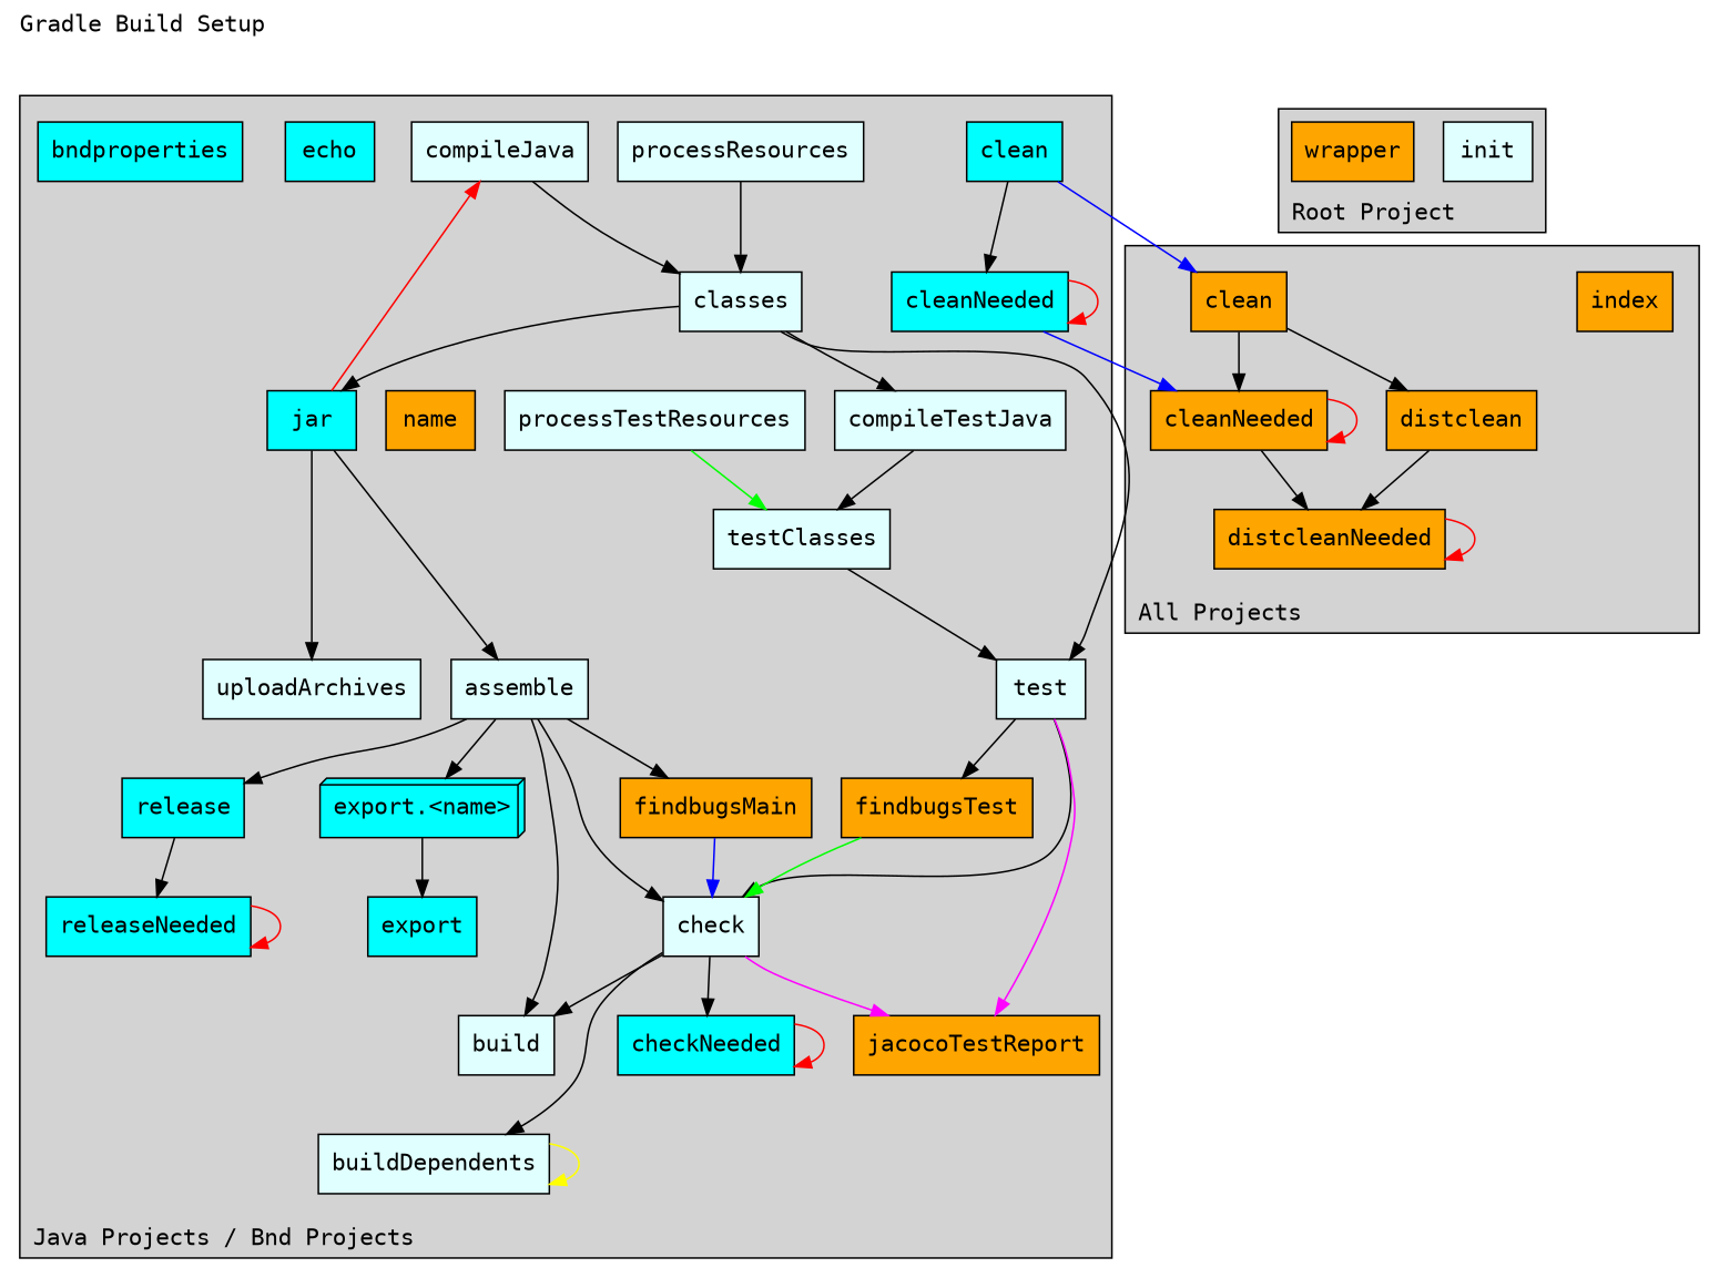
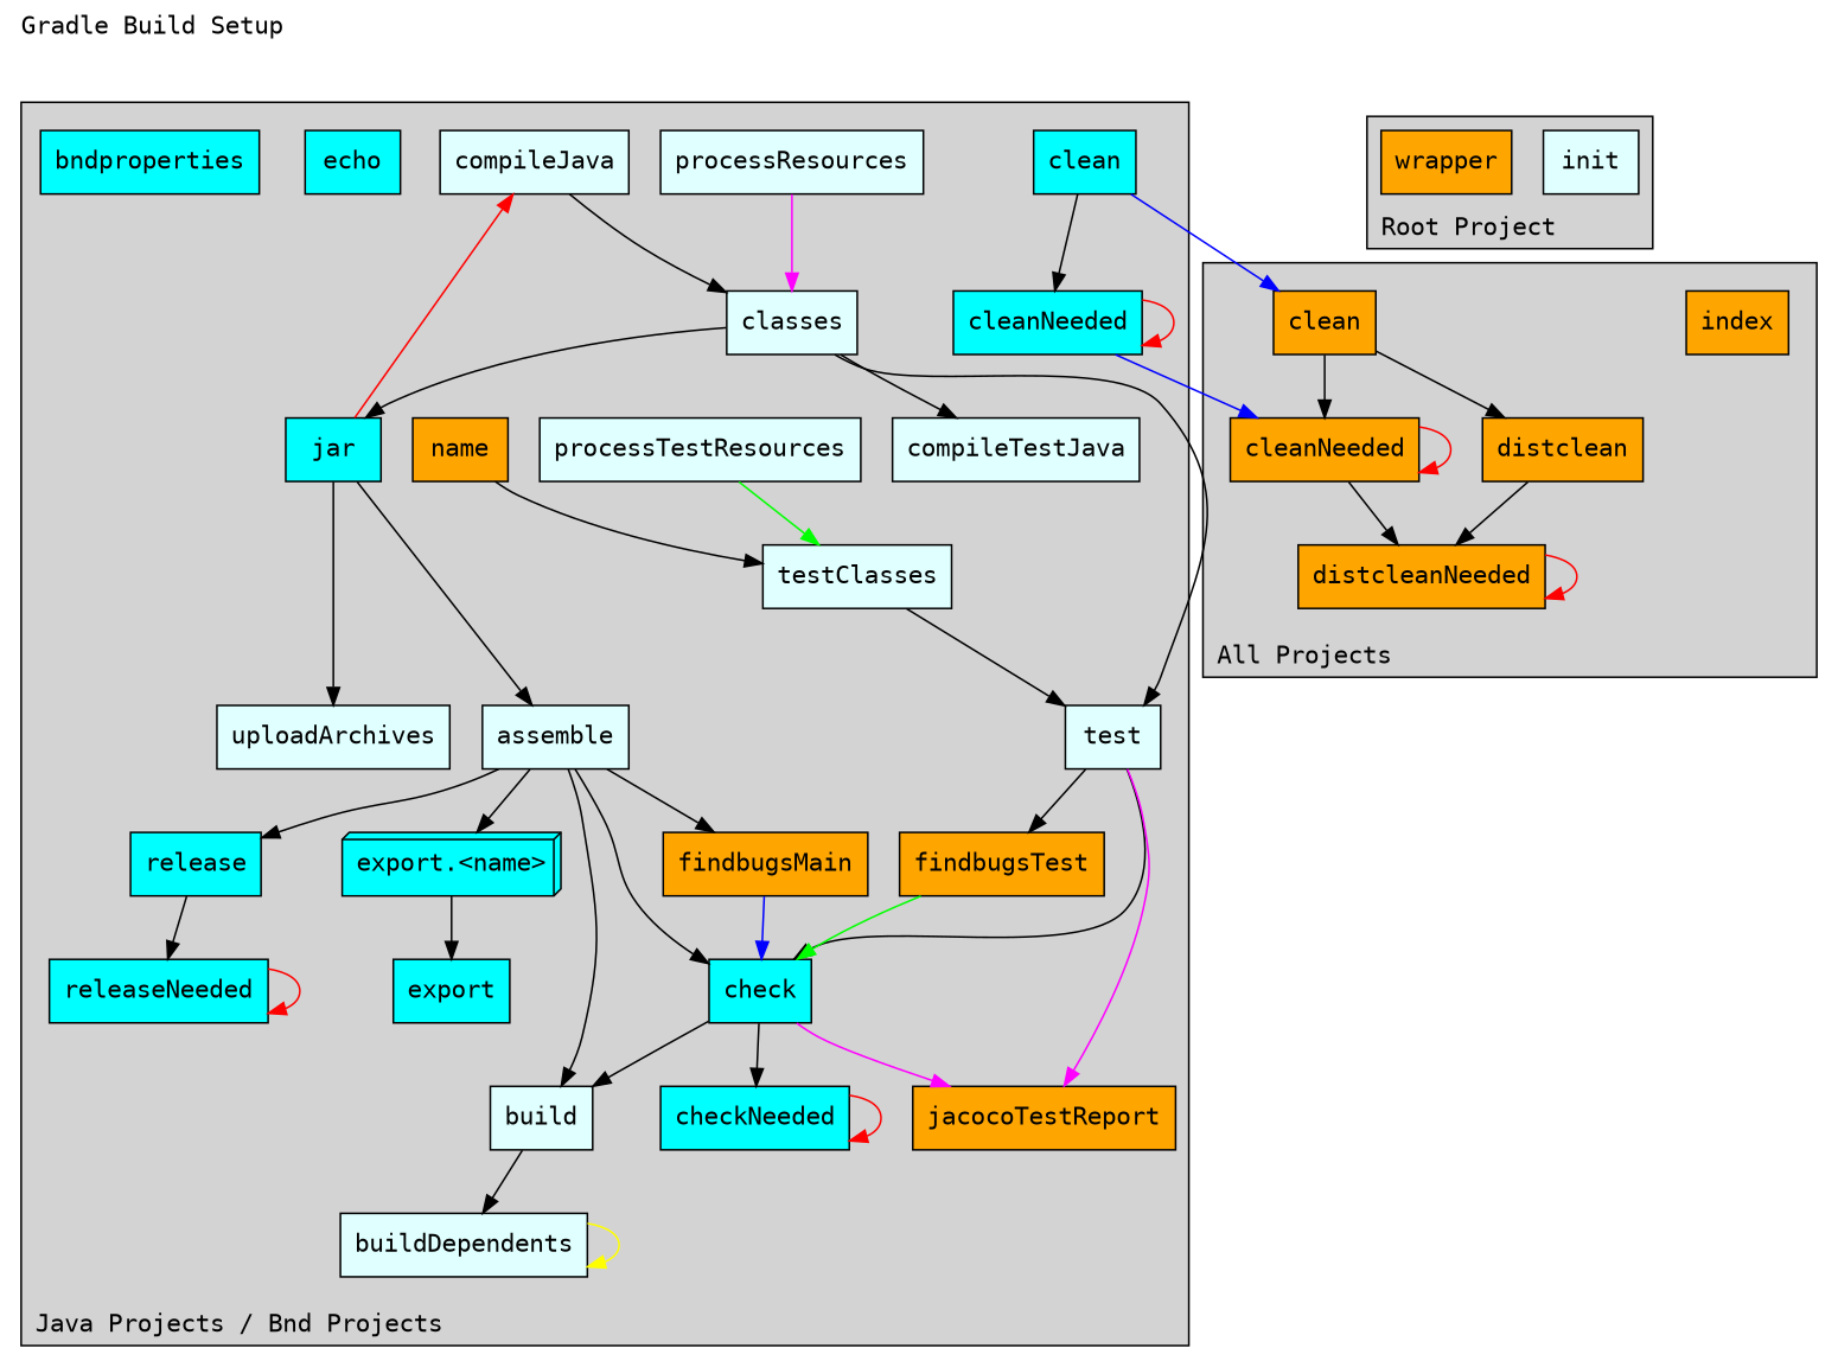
  digraph {
    fontname="DejaVu Sans Mono"
    label="Gradle Build Setup"
    labeljust=l
    labelloc=t
    node [fillcolor=lightcyan fontname="DejaVu Sans Mono" shape=box style=filled]
    edge [fontname="DejaVu Sans Mono"]
    n1 [label=compileJava]
    n2 [label=processResources]
    n3 [label=classes]
    n4 [fillcolor=cyan label=jar]
    n5 [label=compileTestJava]
    n6 [label=processTestResources]
    n7 [label=testClasses]
    n8 [label=test]
    n9 [label=uploadArchives]
    n10 [label=assemble]
-   n11 [label=check]
+   n11 [fillcolor=cyan label=check]
    n12 [fillcolor=cyan label=checkNeeded]
    n13 [fillcolor=cyan label=release]
    n14 [fillcolor=cyan label=releaseNeeded]
    n15 [fillcolor=cyan label="export.<name>" shape=box3d]
    n16 [fillcolor=cyan label=export]
    n17 [label=build]
    n18 [label=buildDependents]
    n19 [fillcolor=orange label=findbugsMain]
    n20 [fillcolor=orange label=findbugsTest]
    n21 [fillcolor=orange label=jacocoTestReport]
    n22 [fillcolor=orange label=name]
    n23 [fillcolor=cyan label=clean]
    n24 [fillcolor=cyan label=cleanNeeded]
    n25 [fillcolor=cyan label=echo]
    n26 [fillcolor=cyan label=bndproperties]
    n27 [fillcolor=orange label=index]
    n28 [fillcolor=orange label=clean]
    n29 [fillcolor=orange label=cleanNeeded]
    n30 [fillcolor=orange label=distclean]
    n31 [fillcolor=orange label=distcleanNeeded]
    n32 [label=init]
    n33 [fillcolor=orange label=wrapper]
    subgraph cluster_1 {
      color=black
      fillcolor=lightgrey
      label="Java Projects / Bnd Projects"
      labelloc=b
      style=filled
      n21
      n22
      n23
      n24
      n25
      n26
      subgraph cluster_2 {
        color=black
        fillcolor=lightgrey
        label=""
        labelloc=b
        style=invis
        n1
        n2
        n3
      }
      subgraph cluster_3 {
        color=black
        fillcolor=lightgrey
        label=""
        labelloc=b
        style=invis
        n4
      }
      subgraph cluster_4 {
        color=black
        fillcolor=lightgrey
        label=""
        labelloc=b
        style=invis
        n5
        n6
        n7
      }
      subgraph cluster_5 {
        color=black
        fillcolor=lightgrey
        label=""
        labelloc=b
        style=invis
        n8
      }
      subgraph cluster_6 {
        color=black
        fillcolor=lightgrey
        label=""
        labelloc=b
        style=invis
        n9
        n10
      }
      subgraph cluster_7 {
        color=black
        fillcolor=lightgrey
        label=""
        labelloc=b
        style=invis
        n11
        n12
      }
      subgraph cluster_8 {
        color=black
        fillcolor=lightgrey
        label=""
        labelloc=b
        style=invis
        n13
        n14
      }
      subgraph cluster_9 {
        color=black
        fillcolor=lightgrey
        label=""
        labelloc=b
        style=invis
        n15
        n16
      }
      subgraph cluster_10 {
        color=black
        fillcolor=lightgrey
        label=""
        labelloc=b
        style=invis
        n17
        n18
      }
      subgraph cluster_11 {
        color=black
        fillcolor=lightgrey
        label=""
        labelloc=b
        style=invis
        n19
        n20
      }
    }
    subgraph cluster_12 {
      color=black
      fillcolor=lightgrey
      label="All Projects"
      labelloc=b
      style=filled
      subgraph cluster_13 {
        color=black
        fillcolor=lightgrey
        label=""
        labelloc=b
        style=invis
        n27
      }
      subgraph cluster_14 {
        color=black
        fillcolor=lightgrey
        label=""
        labelloc=b
        style=invis
        n28
        n29
        n30
        n31
      }
    }
    subgraph cluster_15 {
      color=black
      fillcolor=lightgrey
      label="Root Project"
      labelloc=b
      style=filled
      n32
      n33
    }
    n1 -> n3
-   n2 -> n3
+   n2 -> n3 [color=magenta]
    n3 -> n4
    n3 -> n5
    n3 -> n8
    n4 -> n1 [color=red]
    n4 -> n9
    n4 -> n10
-   n5 -> n7
+   n22 -> n7
    n6 -> n7 [color=green]
    n7 -> n8
    n8 -> n11
    n8 -> n20
    n8 -> n21 [color=magenta]
    n10 -> n11
    n10 -> n13
    n10 -> n15
    n10 -> n17
    n10 -> n19
    n11 -> n12
    n11 -> n17
    n11 -> n21 [color=magenta]
    n12 -> n12 [color=red]
    n13 -> n14
    n14 -> n14 [color=red]
    n15 -> n16
-   n11 -> n18
+   n17 -> n18
    n18 -> n18 [color=yellow]
    n19 -> n11 [color=blue]
    n20 -> n11 [color=green]
    n23 -> n24
    n23 -> n28 [color=blue]
    n24 -> n24 [color=red]
    n24 -> n29 [color=blue]
    n28 -> n29
    n28 -> n30
    n29 -> n29 [color=red]
    n29 -> n31
    n30 -> n31
    n31 -> n31 [color=red]
  }
